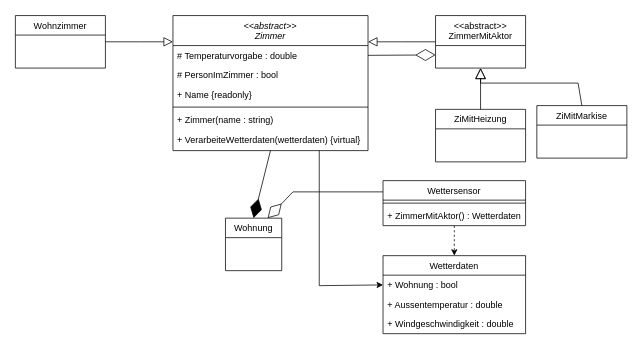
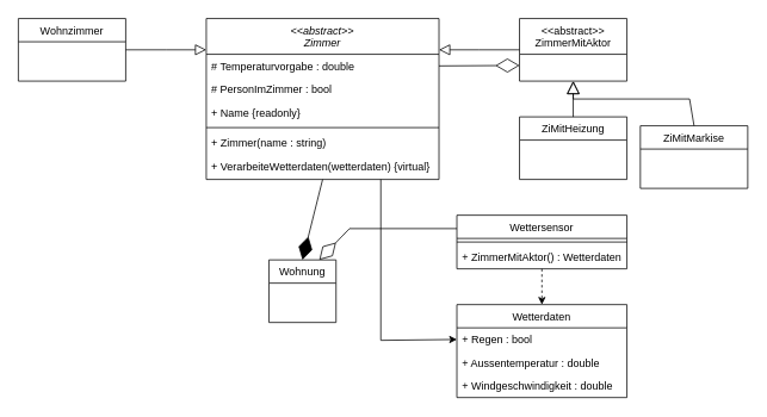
  <mxCell id="0" />
  <mxCell id="1" parent="0" />
  <mxCell id="2" style="edgeStyle=none;rounded=0;orthogonalLoop=1;jettySize=auto;html=1;fontColor=default;exitX=0.75;exitY=1;exitDx=0;exitDy=0;entryX=0;entryY=0.5;entryDx=0;entryDy=0;" parent="1" source="3" target="27" edge="1"><mxGeometry relative="1" as="geometry"><mxPoint x="440" y="410" as="sourcePoint" /><mxPoint x="480" y="350" as="targetPoint" /><Array as="points"><mxPoint x="425" y="380" /></Array></mxGeometry></mxCell>
  <mxCell id="3" value="&lt;&lt;abstract&gt;&gt;&#10;Zimmer" style="swimlane;fontStyle=2;align=center;verticalAlign=top;childLayout=stackLayout;horizontal=1;startSize=40;horizontalStack=0;resizeParent=1;resizeLast=0;collapsible=1;marginBottom=0;rounded=0;shadow=0;strokeWidth=1;" parent="1" vertex="1"><mxGeometry x="230" y="20" width="260" height="180" as="geometry"><mxRectangle x="230" y="140" width="160" height="26" as="alternateBounds" /></mxGeometry></mxCell>
  <mxCell id="4" value="# Temperaturvorgabe : double" style="text;align=left;verticalAlign=top;spacingLeft=4;spacingRight=4;overflow=hidden;rotatable=0;points=[[0,0.5],[1,0.5]];portConstraint=eastwest;" parent="3" vertex="1"><mxGeometry y="40" width="260" height="26" as="geometry" /></mxCell>
  <mxCell id="5" value="# PersonImZimmer : bool" style="text;align=left;verticalAlign=top;spacingLeft=4;spacingRight=4;overflow=hidden;rotatable=0;points=[[0,0.5],[1,0.5]];portConstraint=eastwest;rounded=0;shadow=0;html=0;" parent="3" vertex="1"><mxGeometry y="66" width="260" height="26" as="geometry" /></mxCell>
  <mxCell id="6" value="+ Name {readonly}" style="text;align=left;verticalAlign=top;spacingLeft=4;spacingRight=4;overflow=hidden;rotatable=0;points=[[0,0.5],[1,0.5]];portConstraint=eastwest;rounded=0;shadow=0;html=0;" parent="3" vertex="1"><mxGeometry y="92" width="260" height="26" as="geometry" /></mxCell>
  <mxCell id="7" value="" style="line;html=1;strokeWidth=1;align=left;verticalAlign=middle;spacingTop=-1;spacingLeft=3;spacingRight=3;rotatable=0;labelPosition=right;points=[];portConstraint=eastwest;" parent="3" vertex="1"><mxGeometry y="118" width="260" height="8" as="geometry" /></mxCell>
  <mxCell id="8" value="+ Zimmer(name : string)" style="text;align=left;verticalAlign=top;spacingLeft=4;spacingRight=4;overflow=hidden;rotatable=0;points=[[0,0.5],[1,0.5]];portConstraint=eastwest;" parent="3" vertex="1"><mxGeometry y="126" width="260" height="26" as="geometry" /></mxCell>
  <mxCell id="9" value="+ VerarbeiteWetterdaten(wetterdaten) {virtual}" style="text;align=left;verticalAlign=top;spacingLeft=4;spacingRight=4;overflow=hidden;rotatable=0;points=[[0,0.5],[1,0.5]];portConstraint=eastwest;" parent="3" vertex="1"><mxGeometry y="152" width="260" height="26" as="geometry" /></mxCell>
  <mxCell id="10" value="&lt;&lt;abstract&gt;&gt;&#10;ZimmerMitAktor" style="swimlane;fontStyle=0;align=center;verticalAlign=top;childLayout=stackLayout;horizontal=1;startSize=40;horizontalStack=0;resizeParent=1;resizeLast=0;collapsible=1;marginBottom=0;rounded=0;shadow=0;strokeWidth=1;" parent="1" vertex="1"><mxGeometry x="580" y="20" width="120" height="70" as="geometry"><mxRectangle x="130" y="380" width="160" height="26" as="alternateBounds" /></mxGeometry></mxCell>
  <mxCell id="11" value="" style="endArrow=block;endSize=10;endFill=0;shadow=0;strokeWidth=1;rounded=0;edgeStyle=elbowEdgeStyle;elbow=vertical;" parent="1" source="10" target="3" edge="1"><mxGeometry width="160" relative="1" as="geometry"><mxPoint x="310" y="173" as="sourcePoint" /><mxPoint x="310" y="173" as="targetPoint" /></mxGeometry></mxCell>
  <mxCell id="12" value="Wohnzimmer" style="swimlane;fontStyle=0;align=center;verticalAlign=top;childLayout=stackLayout;horizontal=1;startSize=26;horizontalStack=0;resizeParent=1;resizeLast=0;collapsible=1;marginBottom=0;rounded=0;shadow=0;strokeWidth=1;" parent="1" vertex="1"><mxGeometry x="20" y="20" width="120" height="70" as="geometry"><mxRectangle x="340" y="380" width="170" height="26" as="alternateBounds" /></mxGeometry></mxCell>
  <mxCell id="13" value="" style="endArrow=block;endSize=10;endFill=0;shadow=0;strokeWidth=1;rounded=0;edgeStyle=elbowEdgeStyle;elbow=vertical;" parent="1" source="12" target="3" edge="1"><mxGeometry width="160" relative="1" as="geometry"><mxPoint x="320" y="343" as="sourcePoint" /><mxPoint x="420" y="241" as="targetPoint" /></mxGeometry></mxCell>
  <mxCell id="14" value="Wohnung" style="swimlane;fontStyle=0;align=center;verticalAlign=top;childLayout=stackLayout;horizontal=1;startSize=26;horizontalStack=0;resizeParent=1;resizeLast=0;collapsible=1;marginBottom=0;rounded=0;shadow=0;strokeWidth=1;" parent="1" vertex="1"><mxGeometry x="300" y="290" width="75" height="70" as="geometry"><mxRectangle x="550" y="140" width="160" height="26" as="alternateBounds" /></mxGeometry></mxCell>
- <mxCell id="15" value="ZiMitHeizung" style="swimlane;fontStyle=0;align=center;verticalAlign=top;childLayout=stackLayout;horizontal=1;startSize=26;horizontalStack=0;resizeParent=1;resizeLast=0;collapsible=1;marginBottom=0;rounded=0;shadow=0;strokeWidth=1;" parent="1" vertex="1"><mxGeometry x="580" y="145" width="120" height="70" as="geometry"><mxRectangle x="340" y="380" width="170" height="26" as="alternateBounds" /></mxGeometry></mxCell>
+ <mxCell id="15" value="ZiMitHeizung" style="swimlane;fontStyle=0;align=center;verticalAlign=top;childLayout=stackLayout;horizontal=1;startSize=26;horizontalStack=0;resizeParent=1;resizeLast=0;collapsible=1;marginBottom=0;rounded=0;shadow=0;strokeWidth=1;" parent="1" vertex="1"><mxGeometry x="580" y="130" width="120" height="70" as="geometry"><mxRectangle x="340" y="380" width="170" height="26" as="alternateBounds" /></mxGeometry></mxCell>
  <mxCell id="16" value="" style="endArrow=block;endFill=0;endSize=12;html=1;rounded=0;entryX=0.5;entryY=1;entryDx=0;entryDy=0;exitX=0.5;exitY=0;exitDx=0;exitDy=0;" parent="1" source="15" target="10" edge="1"><mxGeometry width="160" relative="1" as="geometry"><mxPoint x="340" y="270" as="sourcePoint" /><mxPoint x="500" y="270" as="targetPoint" /></mxGeometry></mxCell>
  <mxCell id="17" value="ZiMitMarkise" style="swimlane;fontStyle=0;align=center;verticalAlign=top;childLayout=stackLayout;horizontal=1;startSize=26;horizontalStack=0;resizeParent=1;resizeLast=0;collapsible=1;marginBottom=0;rounded=0;shadow=0;strokeWidth=1;" parent="1" vertex="1"><mxGeometry x="715" y="140" width="120" height="70" as="geometry"><mxRectangle x="340" y="380" width="170" height="26" as="alternateBounds" /></mxGeometry></mxCell>
  <mxCell id="18" value="" style="endArrow=block;endFill=0;endSize=12;html=1;rounded=0;exitX=0.5;exitY=0;exitDx=0;exitDy=0;entryX=0.5;entryY=1;entryDx=0;entryDy=0;" parent="1" source="17" target="10" edge="1"><mxGeometry width="160" relative="1" as="geometry"><mxPoint x="640" y="140" as="sourcePoint" /><mxPoint x="780" y="60" as="targetPoint" /><Array as="points"><mxPoint x="770" y="110" /><mxPoint x="640" y="110" /></Array></mxGeometry></mxCell>
  <mxCell id="19" value="" style="endArrow=diamondThin;endFill=0;endSize=24;html=1;rounded=0;entryX=0;entryY=0.75;entryDx=0;entryDy=0;exitX=1;exitY=0.5;exitDx=0;exitDy=0;" parent="1" source="4" target="10" edge="1"><mxGeometry width="160" relative="1" as="geometry"><mxPoint x="440" y="350" as="sourcePoint" /><mxPoint x="600" y="350" as="targetPoint" /></mxGeometry></mxCell>
  <mxCell id="20" value="" style="endArrow=diamondThin;endFill=1;endSize=24;html=1;rounded=0;entryX=0.5;entryY=0;entryDx=0;entryDy=0;exitX=0.5;exitY=1;exitDx=0;exitDy=0;" parent="1" source="3" target="14" edge="1"><mxGeometry width="160" relative="1" as="geometry"><mxPoint x="240" y="220" as="sourcePoint" /><mxPoint x="380" y="390" as="targetPoint" /></mxGeometry></mxCell>
  <mxCell id="21" style="edgeStyle=none;rounded=0;orthogonalLoop=1;jettySize=auto;html=1;entryX=0.5;entryY=0;entryDx=0;entryDy=0;fontColor=default;dashed=1;" parent="1" source="22" target="26" edge="1"><mxGeometry relative="1" as="geometry" /></mxCell>
  <mxCell id="22" value="Wettersensor" style="swimlane;fontStyle=0;align=center;verticalAlign=top;childLayout=stackLayout;horizontal=1;startSize=26;horizontalStack=0;resizeParent=1;resizeParentMax=0;resizeLast=0;collapsible=1;marginBottom=0;fontColor=default;labelBorderColor=none;" parent="1" vertex="1"><mxGeometry x="510" y="240" width="190" height="60" as="geometry" /></mxCell>
  <mxCell id="23" value="" style="line;strokeWidth=1;fillColor=none;align=left;verticalAlign=middle;spacingTop=-1;spacingLeft=3;spacingRight=3;rotatable=0;labelPosition=right;points=[];portConstraint=eastwest;strokeColor=inherit;" parent="22" vertex="1"><mxGeometry y="26" width="190" height="8" as="geometry" /></mxCell>
  <mxCell id="24" value="+ ZimmerMitAktor() : Wetterdaten" style="text;strokeColor=none;fillColor=none;align=left;verticalAlign=top;spacingLeft=4;spacingRight=4;overflow=hidden;rotatable=0;points=[[0,0.5],[1,0.5]];portConstraint=eastwest;" parent="22" vertex="1"><mxGeometry y="34" width="190" height="26" as="geometry" /></mxCell>
  <mxCell id="25" value="" style="endArrow=diamondThin;endFill=0;endSize=24;html=1;rounded=0;entryX=0.75;entryY=0;entryDx=0;entryDy=0;exitX=0;exitY=0.25;exitDx=0;exitDy=0;" parent="1" source="22" target="14" edge="1"><mxGeometry width="160" relative="1" as="geometry"><mxPoint x="500" y="83" as="sourcePoint" /><mxPoint x="590" y="82.5" as="targetPoint" /><Array as="points"><mxPoint x="390" y="255" /></Array></mxGeometry></mxCell>
  <mxCell id="26" value="Wetterdaten" style="swimlane;fontStyle=0;align=center;verticalAlign=top;childLayout=stackLayout;horizontal=1;startSize=26;horizontalStack=0;resizeParent=1;resizeParentMax=0;resizeLast=0;collapsible=1;marginBottom=0;fontColor=default;labelBorderColor=none;" parent="1" vertex="1"><mxGeometry x="510" y="340" width="190" height="104" as="geometry" /></mxCell>
- <mxCell id="27" value="+ Wohnung : bool" style="text;strokeColor=none;fillColor=none;align=left;verticalAlign=top;spacingLeft=4;spacingRight=4;overflow=hidden;rotatable=0;points=[[0,0.5],[1,0.5]];portConstraint=eastwest;" parent="26" vertex="1"><mxGeometry y="26" width="190" height="26" as="geometry" /></mxCell>
+ <mxCell id="27" value="+ Regen : bool" style="text;strokeColor=none;fillColor=none;align=left;verticalAlign=top;spacingLeft=4;spacingRight=4;overflow=hidden;rotatable=0;points=[[0,0.5],[1,0.5]];portConstraint=eastwest;" parent="26" vertex="1"><mxGeometry y="26" width="190" height="26" as="geometry" /></mxCell>
  <mxCell id="28" value="+ Aussentemperatur : double" style="text;strokeColor=none;fillColor=none;align=left;verticalAlign=top;spacingLeft=4;spacingRight=4;overflow=hidden;rotatable=0;points=[[0,0.5],[1,0.5]];portConstraint=eastwest;" parent="26" vertex="1"><mxGeometry y="52" width="190" height="26" as="geometry" /></mxCell>
  <mxCell id="29" value="+ Windgeschwindigkeit : double" style="text;strokeColor=none;fillColor=none;align=left;verticalAlign=top;spacingLeft=4;spacingRight=4;overflow=hidden;rotatable=0;points=[[0,0.5],[1,0.5]];portConstraint=eastwest;" parent="26" vertex="1"><mxGeometry y="78" width="190" height="26" as="geometry" /></mxCell>
